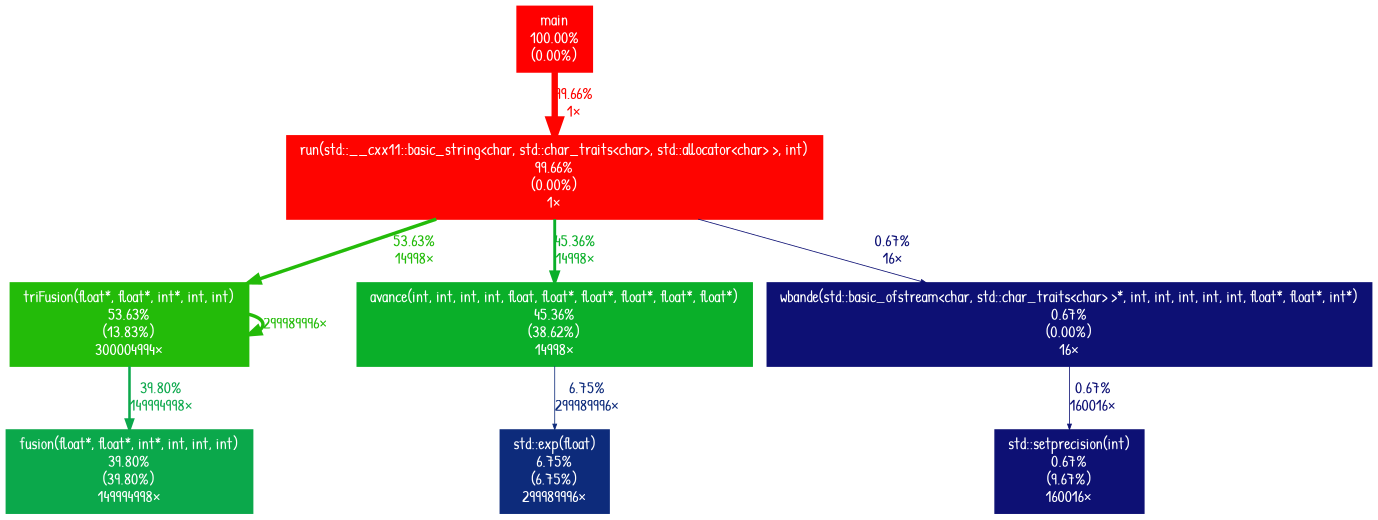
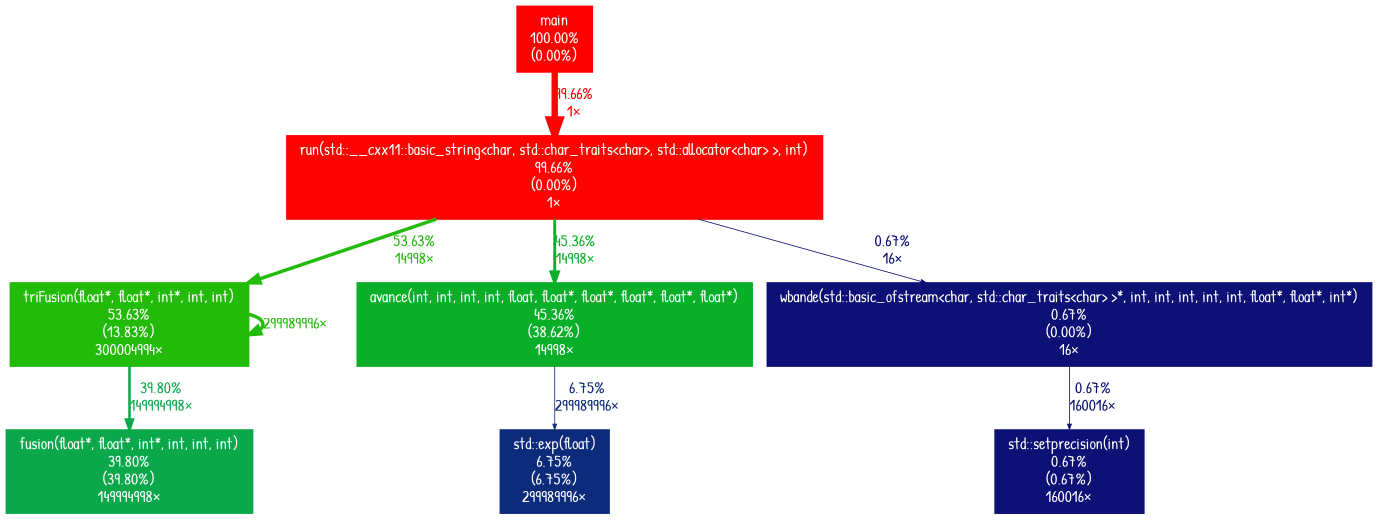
  digraph {
    fontname="Patrick Hand"
    nodesep=0.125
    ranksep=0.25
    node [color="#0d1074" fontcolor="#ffffff" fontname="Patrick Hand" fontsize=10.00 shape=box style=filled]
    edge [arrowsize=0.35 color="#23bb09" fontcolor="#23bb09" fontname="Patrick Hand" fontsize=10.00 labeldistance=0.50 penwidth=0.50]
    n1 [color="#ff0000" height=0 label="main\n100.00%\n(0.00%)" width=0]
    n2 [color="#fe0400" height=0 label="run(std::__cxx11::basic_string<char, std::char_traits<char>, std::allocator<char> >, int)\n99.66%\n(0.00%)\n1×" width=0]
    n3 [color="#23bb09" height=0 label="triFusion(float*, float*, int*, int, int)\n53.63%\n(13.83%)\n300004994×" width=0]
    n4 [color="#0aaf29" height=0 label="avance(int, int, int, int, float, float*, float*, float*, float*, float*)\n45.36%\n(38.62%)\n14998×" width=0]
    n5 [height=0 label="wbande(std::basic_ofstream<char, std::char_traits<char> >*, int, int, int, int, int, float*, float*, int*)\n0.67%\n(0.00%)\n16×" width=0]
    n6 [color="#0ba84b" height=0 label="fusion(float*, float*, int*, int, int, int)\n39.80%\n(39.80%)\n149994998×" width=0]
    n7 [color="#0d2b7b" height=0 label="std::exp(float)\n6.75%\n(6.75%)\n299989996×" width=0]
-   n8 [height=0 label="std::setprecision(int)\n0.67%\n(9.67%)\n160016×" width=0]
+   n8 [height=0 label="std::setprecision(int)\n0.67%\n(0.67%)\n160016×" width=0]
    n1 -> n2 [arrowsize=1.00 color="#fe0400" fontcolor="#fe0400" label="99.66%\n1×" labeldistance=3.99 penwidth=3.99]
    n2 -> n3 [arrowsize=0.73 label="53.63%\n14998×" labeldistance=2.15 penwidth=2.15]
    n2 -> n4 [arrowsize=0.67 color="#0aaf29" fontcolor="#0aaf29" label="45.36%\n14998×" labeldistance=1.81 penwidth=1.81]
    n2 -> n5 [color="#0d1074" fontcolor="#0d1074" label="0.67%\n16×"]
    n3 -> n3 [arrowsize=0.73 label="299989996×" labeldistance=2.15 penwidth=2.15]
    n3 -> n6 [arrowsize=0.63 color="#0ba84b" fontcolor="#0ba84b" label="39.80%\n149994998×" labeldistance=1.59 penwidth=1.59]
    n4 -> n7 [color="#0d2b7b" fontcolor="#0d2b7b" label="6.75%\n299989996×"]
    n5 -> n8 [color="#0d1074" fontcolor="#0d1074" label="0.67%\n160016×"]
  }
